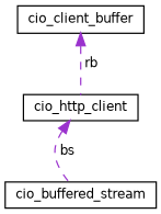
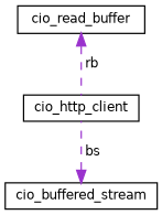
  digraph {
    node [color=black fillcolor=white fontname=Helvetica fontsize=10 shape=record style=filled]
    edge [color=darkorchid3 dir=back fontname=Helvetica fontsize=10 labelfontname=Helvetica labelfontsize=10 style=dashed]
    n1 [height=0.2 label=cio_http_client width=0.4]
-   n2 [height=0.2 label=cio_client_buffer width=0.4]
+   n2 [height=0.2 label=cio_read_buffer width=0.4]
    n3 [height=0.2 label=cio_buffered_stream width=0.4]
    n2 -> n1 [label=" rb"]
-   n1 -> n3 [label=" bs"]
+   n3 -> n1 [label=" bs"]
  }
